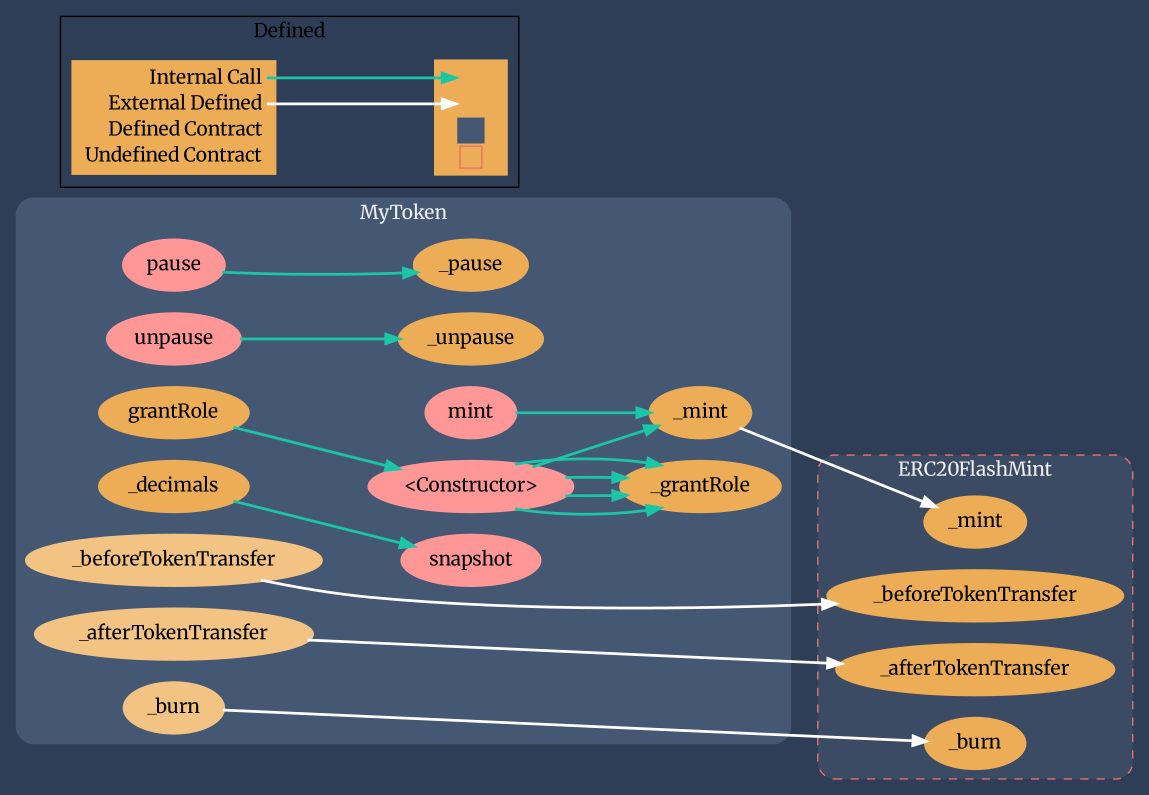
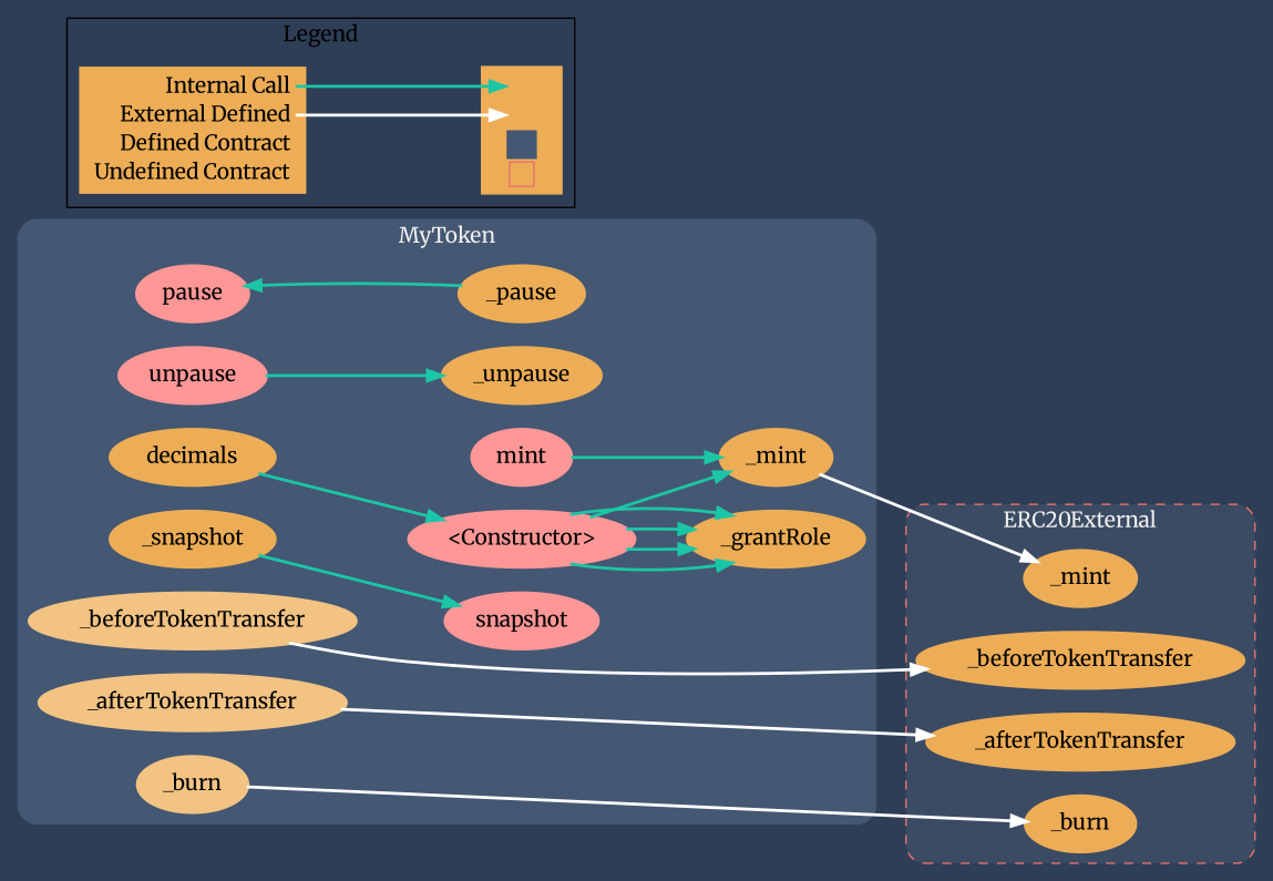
  digraph {
    bgcolor="#2e3e56"
    compound=true
    fontname=Merriweather
    rankdir=LR
    node [color="#edad56" fillcolor="#edad56" fontname=Merriweather penwidth=3 style=filled]
    edge [color="#1bc6a6" fontname=Merriweather penwidth=2]
    n1 [color="#FF9797" fillcolor="#FF9797" label="<Constructor>"]
    n2 [color="#FF9797" fillcolor="#FF9797" label=snapshot]
    n3 [color="#FF9797" fillcolor="#FF9797" label=pause]
    n4 [color="#FF9797" fillcolor="#FF9797" label=unpause]
    n5 [color="#FF9797" fillcolor="#FF9797" label=mint]
    n6 [color="#f2c383" fillcolor="#f2c383" label=_beforeTokenTransfer]
    n7 [color="#f2c383" fillcolor="#f2c383" label=_afterTokenTransfer]
    n8 [label=_mint]
    n9 [color="#f2c383" fillcolor="#f2c383" label=_burn]
    n10 [label=_grantRole]
-   n11 [label=grantRole]
-   n12 [label=_decimals]
+   n11 [label=decimals]
+   n12 [label=_snapshot]
    n13 [label=_pause]
    n14 [label=_unpause]
    n15 [label=_beforeTokenTransfer]
    n16 [label=_afterTokenTransfer]
    n17 [label=_mint]
    n18 [label=_burn]
    n19 [label=<<table border="0" cellpadding="2" cellspacing="0" cellborder="0">   <tr><td align="right" port="i1">Internal Call</td></tr>   <tr><td align="right" port="i2">External Defined</td></tr>   <tr><td align="right" port="i3">Defined Contract</td></tr>   <tr><td align="right" port="i4">Undefined Contract</td></tr>   </table>> shape=plaintext]
    n20 [label=<<table border="0" cellpadding="2" cellspacing="0" cellborder="0">   <tr><td port="i1">&nbsp;&nbsp;&nbsp;</td></tr>   <tr><td port="i2">&nbsp;&nbsp;&nbsp;</td></tr>   <tr><td port="i3" bgcolor="#445773">&nbsp;&nbsp;&nbsp;</td></tr>   <tr><td port="i4">     <table border="1" cellborder="0" cellspacing="0" cellpadding="7" color="#e8726d">       <tr>        <td></td>       </tr>      </table>   </td></tr>   </table>> shape=plaintext]
    subgraph cluster_1 {
      bgcolor="#445773"
      color="#445773"
      fontcolor="#f0f0f0"
      label=MyToken
      style=rounded
      n1
      n2
      n3
      n4
      n5
      n6
      n7
      n8
      n9
      n10
      n11
      n12
      n13
      n14
    }
    subgraph cluster_2 {
      bgcolor="#3b4b63"
      color="#e8726d"
      fontcolor="#f0f0f0"
-     label=ERC20FlashMint
+     label=ERC20External
      style="rounded,dashed"
      n15
      n16
      n17
      n18
    }
    subgraph cluster_3 {
-     label=Defined
+     label=Legend
      n19
      n20
    }
    n1 -> n8
    n1 -> n10
    n1 -> n10
    n1 -> n10
    n1 -> n10
-   n3 -> n13
+   n13 -> n3
    n4 -> n14
    n5 -> n8
    n6 -> n15 [color=white]
    n7 -> n16 [color=white]
    n8 -> n17 [color=white]
    n9 -> n18 [color=white]
    n11 -> n1
    n12 -> n2
    n19 -> n20 [headport="i1:w" tailport="i1:e"]
    n19 -> n20 [color=white headport="i2:w" tailport="i2:e"]
  }
